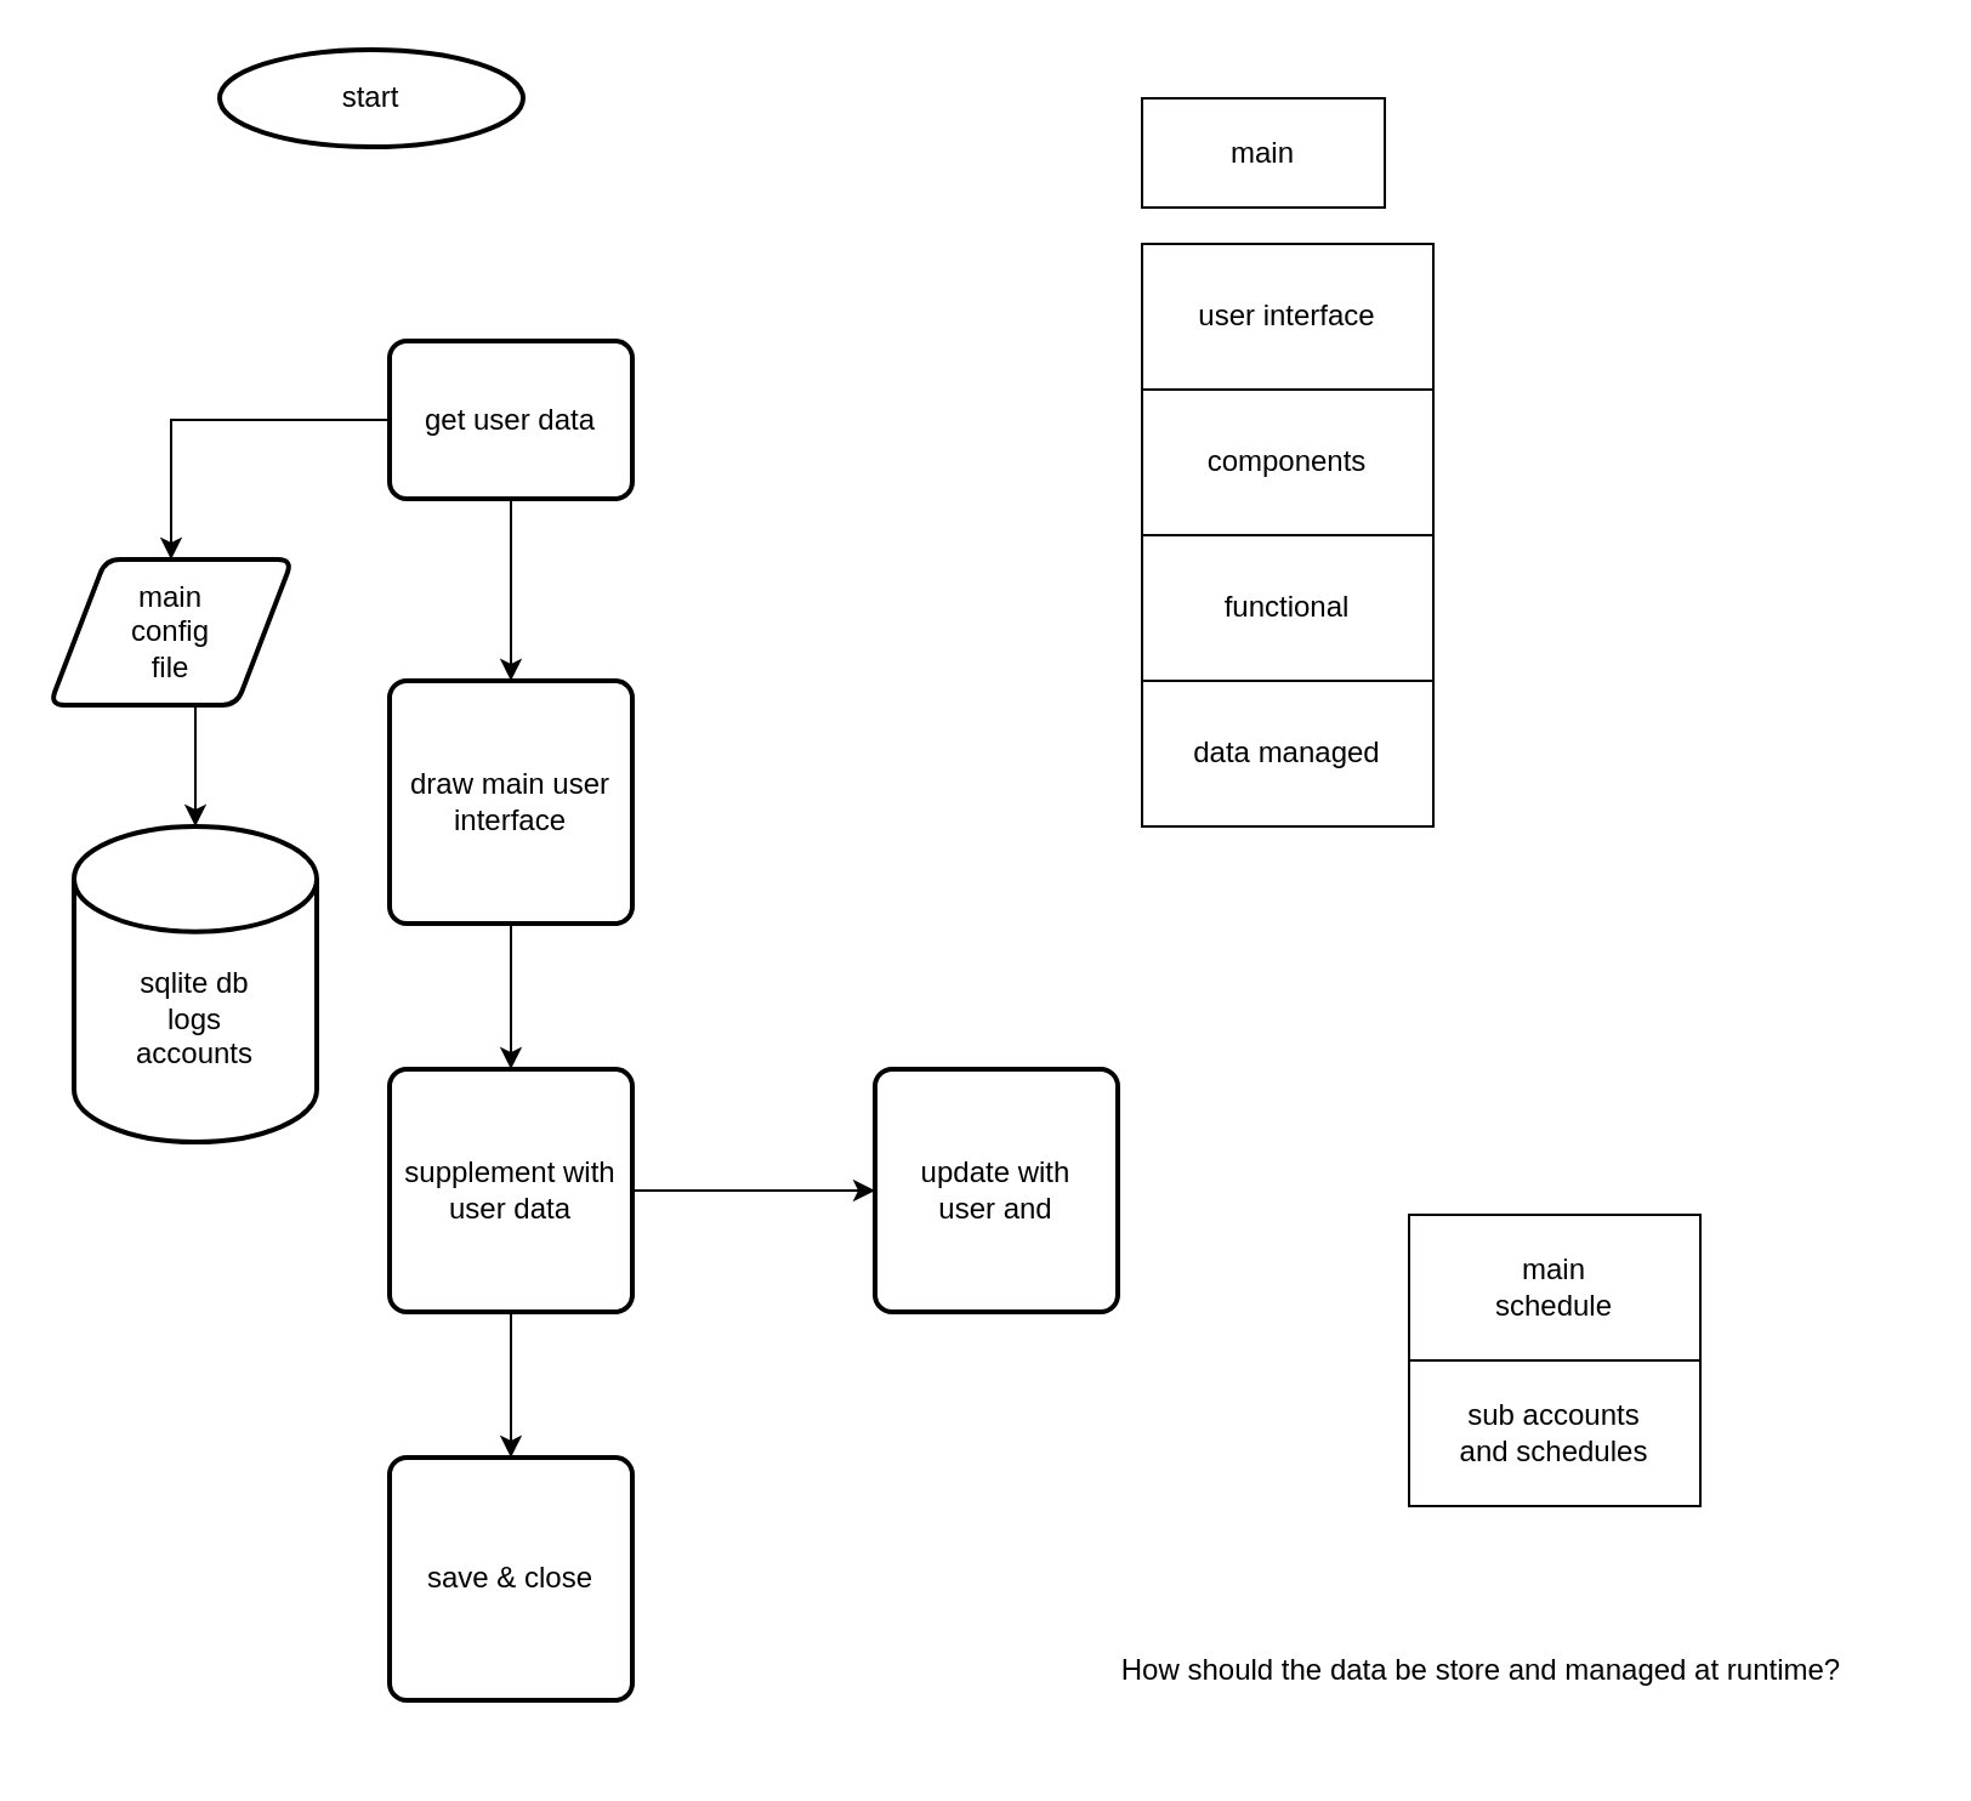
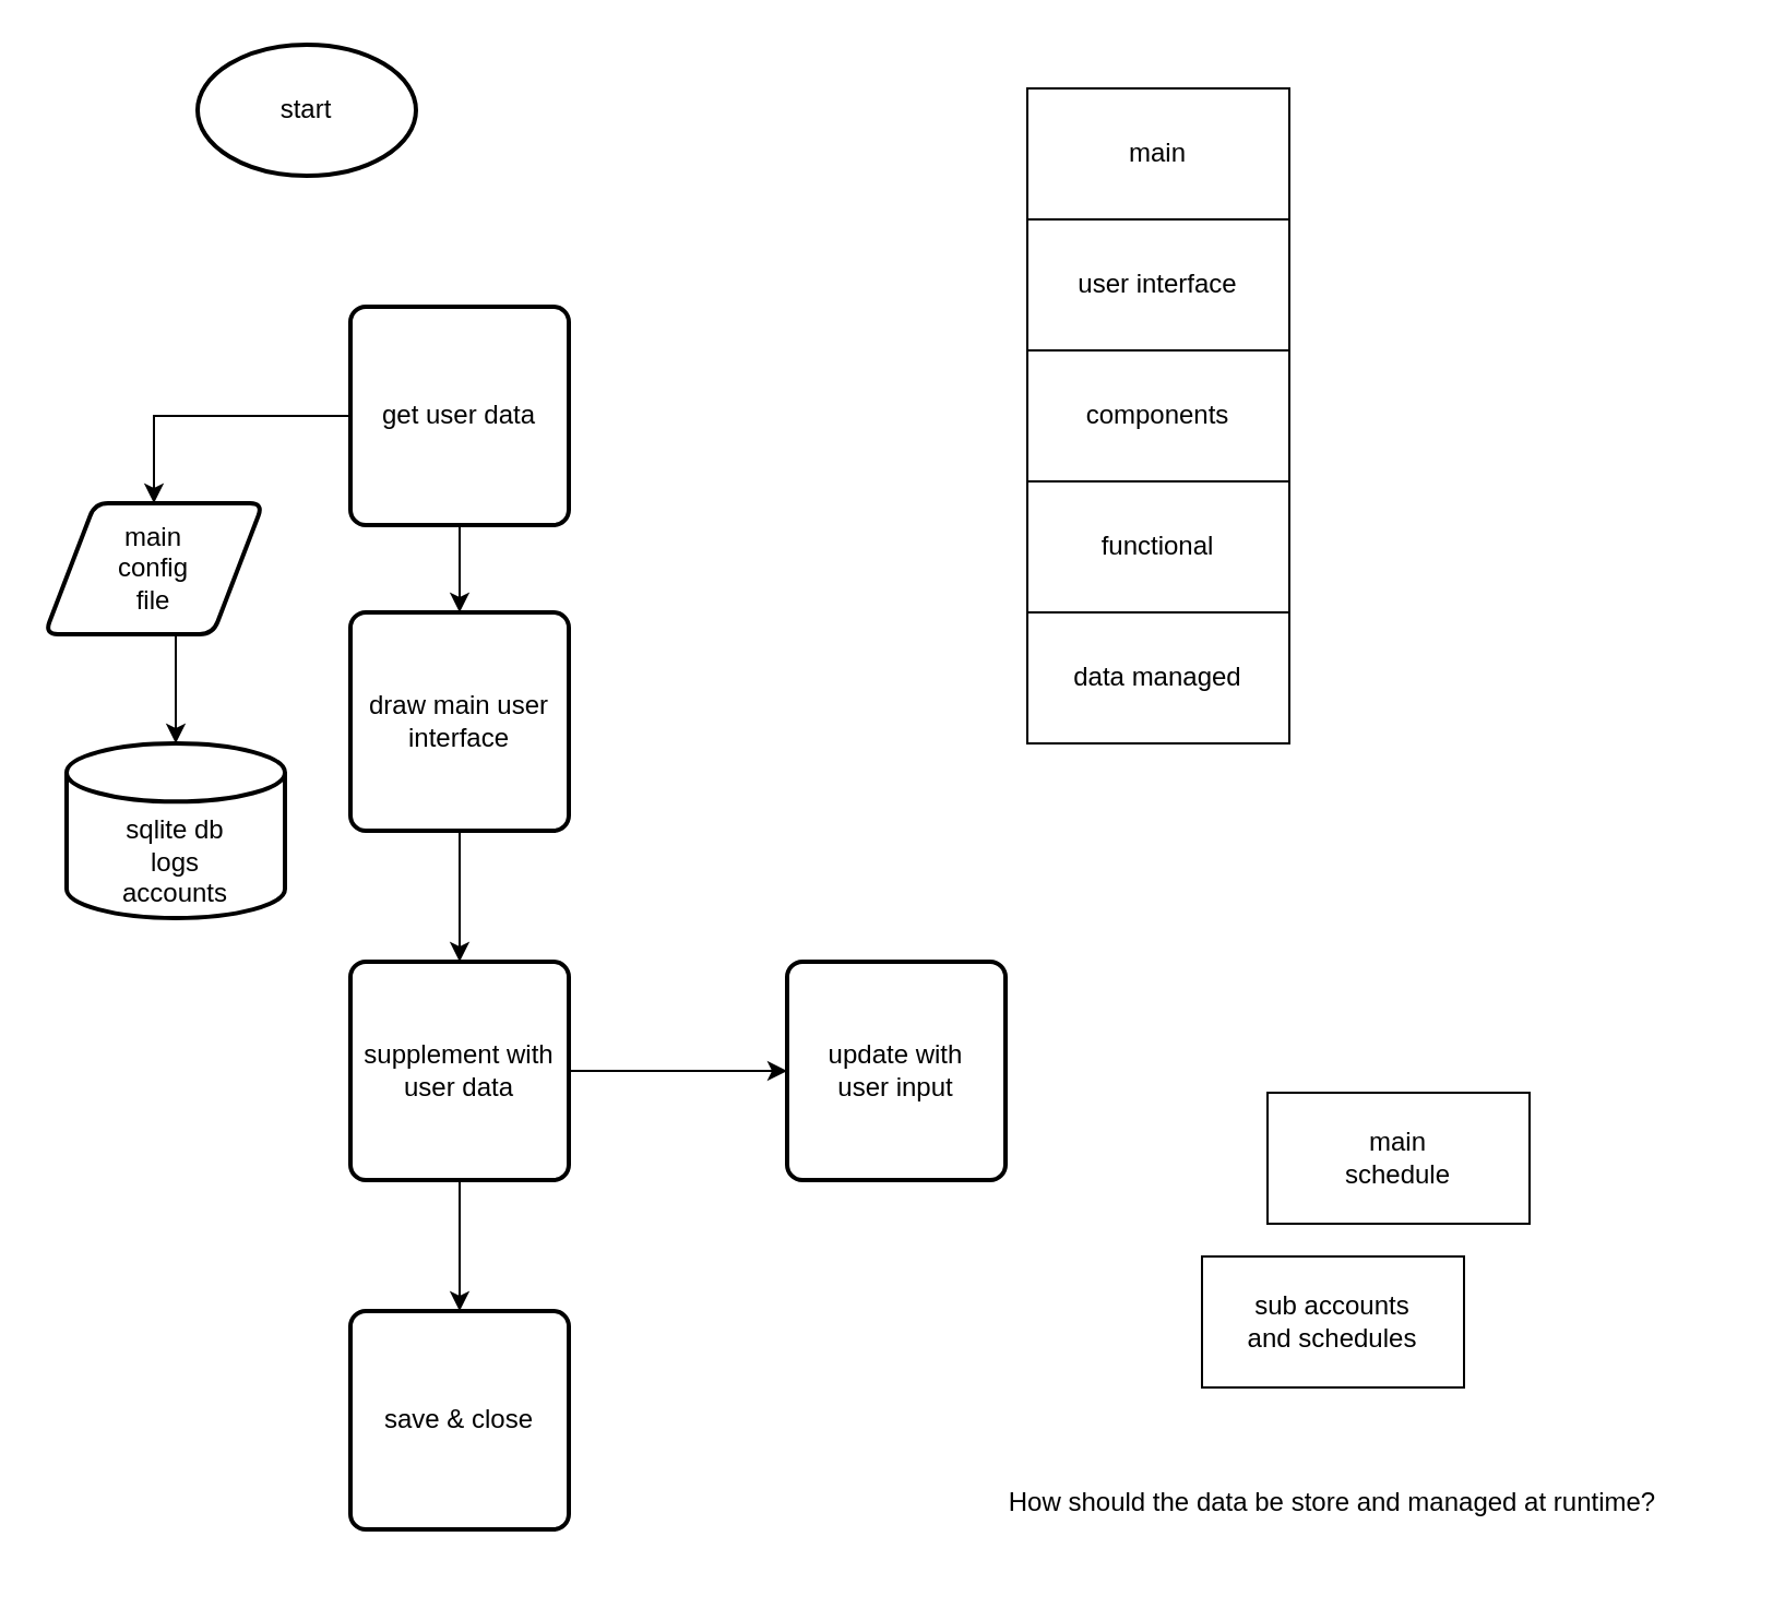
  <mxCell id="0" />
  <mxCell id="1" parent="0" />
- <mxCell id="2" value="main" style="rounded=0;whiteSpace=wrap;html=1;" parent="1" vertex="1"><mxGeometry x="470" y="40" width="100" height="45" as="geometry" /></mxCell>
+ <mxCell id="2" value="main" style="rounded=0;whiteSpace=wrap;html=1;" parent="1" vertex="1"><mxGeometry x="470" y="40" width="120" height="60" as="geometry" /></mxCell>
  <mxCell id="3" value="user interface" style="rounded=0;whiteSpace=wrap;html=1;" parent="1" vertex="1"><mxGeometry x="470" y="100" width="120" height="60" as="geometry" /></mxCell>
  <mxCell id="4" value="components" style="rounded=0;whiteSpace=wrap;html=1;" parent="1" vertex="1"><mxGeometry x="470" y="160" width="120" height="60" as="geometry" /></mxCell>
  <mxCell id="5" value="data managed" style="rounded=0;whiteSpace=wrap;html=1;" parent="1" vertex="1"><mxGeometry x="470" y="280" width="120" height="60" as="geometry" /></mxCell>
  <mxCell id="6" value="functional" style="rounded=0;whiteSpace=wrap;html=1;" parent="1" vertex="1"><mxGeometry x="470" y="220" width="120" height="60" as="geometry" /></mxCell>
- <mxCell id="7" value="start" style="strokeWidth=2;html=1;shape=mxgraph.flowchart.start_1;whiteSpace=wrap;" parent="1" vertex="1"><mxGeometry x="90" y="20" width="125" height="40" as="geometry" /></mxCell>
+ <mxCell id="7" value="start" style="strokeWidth=2;html=1;shape=mxgraph.flowchart.start_1;whiteSpace=wrap;" parent="1" vertex="1"><mxGeometry x="90" y="20" width="100" height="60" as="geometry" /></mxCell>
  <mxCell id="8" style="edgeStyle=orthogonalEdgeStyle;rounded=0;orthogonalLoop=1;jettySize=auto;html=1;entryX=0.5;entryY=0;entryDx=0;entryDy=0;entryPerimeter=0;" parent="1" source="9" target="10" edge="1"><mxGeometry relative="1" as="geometry"><Array as="points"><mxPoint x="80" y="300" /><mxPoint x="80" y="300" /></Array></mxGeometry></mxCell>
  <mxCell id="9" value="main&lt;br&gt;config&lt;br&gt;file" style="shape=parallelogram;html=1;strokeWidth=2;perimeter=parallelogramPerimeter;whiteSpace=wrap;rounded=1;arcSize=12;size=0.23;" parent="1" vertex="1"><mxGeometry x="20" y="230" width="100" height="60" as="geometry" /></mxCell>
- <mxCell id="10" value="&lt;br&gt;&lt;br&gt;sqlite db&lt;br&gt;logs&lt;br&gt;accounts" style="strokeWidth=2;html=1;shape=mxgraph.flowchart.database;whiteSpace=wrap;" parent="1" vertex="1"><mxGeometry x="30" y="340" width="100" height="130" as="geometry" /></mxCell>
+ <mxCell id="10" value="&lt;br&gt;&lt;br&gt;sqlite db&lt;br&gt;logs&lt;br&gt;accounts" style="strokeWidth=2;html=1;shape=mxgraph.flowchart.database;whiteSpace=wrap;" parent="1" vertex="1"><mxGeometry x="30" y="340" width="100" height="80" as="geometry" /></mxCell>
  <mxCell id="11" style="edgeStyle=orthogonalEdgeStyle;rounded=0;orthogonalLoop=1;jettySize=auto;html=1;entryX=0.5;entryY=0;entryDx=0;entryDy=0;" parent="1" source="13" target="9" edge="1"><mxGeometry relative="1" as="geometry" /></mxCell>
  <mxCell id="12" style="edgeStyle=orthogonalEdgeStyle;rounded=0;orthogonalLoop=1;jettySize=auto;html=1;entryX=0.5;entryY=0;entryDx=0;entryDy=0;" parent="1" source="13" target="15" edge="1"><mxGeometry relative="1" as="geometry" /></mxCell>
- <mxCell id="13" value="get user data" style="rounded=1;whiteSpace=wrap;html=1;absoluteArcSize=1;arcSize=14;strokeWidth=2;" parent="1" vertex="1"><mxGeometry x="160" y="140" width="100" height="65" as="geometry" /></mxCell>
+ <mxCell id="13" value="get user data" style="rounded=1;whiteSpace=wrap;html=1;absoluteArcSize=1;arcSize=14;strokeWidth=2;" parent="1" vertex="1"><mxGeometry x="160" y="140" width="100" height="100" as="geometry" /></mxCell>
  <mxCell id="14" style="edgeStyle=orthogonalEdgeStyle;rounded=0;orthogonalLoop=1;jettySize=auto;html=1;entryX=0.5;entryY=0;entryDx=0;entryDy=0;" parent="1" source="15" target="18" edge="1"><mxGeometry relative="1" as="geometry"><mxPoint x="360" y="370" as="targetPoint" /></mxGeometry></mxCell>
  <mxCell id="15" value="draw main user&lt;br&gt;interface" style="rounded=1;whiteSpace=wrap;html=1;absoluteArcSize=1;arcSize=14;strokeWidth=2;" parent="1" vertex="1"><mxGeometry x="160" y="280" width="100" height="100" as="geometry" /></mxCell>
  <mxCell id="16" style="edgeStyle=orthogonalEdgeStyle;rounded=0;orthogonalLoop=1;jettySize=auto;html=1;entryX=0.5;entryY=0;entryDx=0;entryDy=0;" parent="1" source="18" target="19" edge="1"><mxGeometry relative="1" as="geometry"><mxPoint x="410" y="520" as="targetPoint" /></mxGeometry></mxCell>
  <mxCell id="17" style="edgeStyle=orthogonalEdgeStyle;rounded=0;orthogonalLoop=1;jettySize=auto;html=1;entryX=0;entryY=0.5;entryDx=0;entryDy=0;" edge="1" parent="1" source="18" target="20"><mxGeometry relative="1" as="geometry"><mxPoint x="360" y="490" as="targetPoint" /></mxGeometry></mxCell>
  <mxCell id="18" value="supplement with&lt;br&gt;user data" style="rounded=1;whiteSpace=wrap;html=1;absoluteArcSize=1;arcSize=14;strokeWidth=2;" parent="1" vertex="1"><mxGeometry x="160" y="440" width="100" height="100" as="geometry" /></mxCell>
  <mxCell id="19" value="save &amp;amp; close" style="rounded=1;whiteSpace=wrap;html=1;absoluteArcSize=1;arcSize=14;strokeWidth=2;" parent="1" vertex="1"><mxGeometry x="160" y="600" width="100" height="100" as="geometry" /></mxCell>
- <mxCell id="20" value="update with&lt;br&gt;user and" style="rounded=1;whiteSpace=wrap;html=1;absoluteArcSize=1;arcSize=14;strokeWidth=2;" vertex="1" parent="1"><mxGeometry x="360" y="440" width="100" height="100" as="geometry" /></mxCell>
+ <mxCell id="20" value="update with&lt;br&gt;user input" style="rounded=1;whiteSpace=wrap;html=1;absoluteArcSize=1;arcSize=14;strokeWidth=2;" vertex="1" parent="1"><mxGeometry x="360" y="440" width="100" height="100" as="geometry" /></mxCell>
  <mxCell id="21" value="main&lt;br&gt;schedule" style="rounded=0;whiteSpace=wrap;html=1;" vertex="1" parent="1"><mxGeometry x="580" y="500" width="120" height="60" as="geometry" /></mxCell>
- <mxCell id="22" value="sub accounts&lt;br&gt;and schedules" style="rounded=0;whiteSpace=wrap;html=1;" vertex="1" parent="1"><mxGeometry x="580" y="560" width="120" height="60" as="geometry" /></mxCell>
+ <mxCell id="22" value="sub accounts&lt;br&gt;and schedules" style="rounded=0;whiteSpace=wrap;html=1;" vertex="1" parent="1"><mxGeometry x="550" y="575" width="120" height="60" as="geometry" /></mxCell>
  <mxCell id="23" value="How should the data be store and managed at runtime?" style="text;html=1;strokeColor=none;fillColor=none;align=center;verticalAlign=middle;whiteSpace=wrap;rounded=0;" vertex="1" parent="1"><mxGeometry x="430" y="655" width="360" height="65" as="geometry" /></mxCell>
